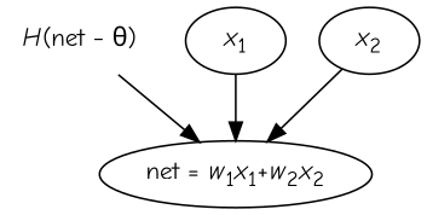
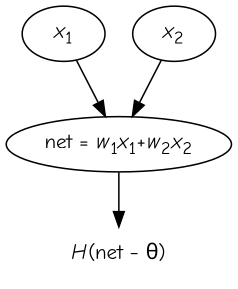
  digraph {
    fontname="Comic Neue"
    node [fontname="Comic Neue"]
    edge [fontname="Comic Neue"]
    n1 [label=<net = <i>w</i><sub>1</sub><i>x</i><sub>1</sub>+<i>w</i><sub>2</sub><i>x</i><sub>2</sub>>]
    n2 [label=<<i>H</i>(net − θ)> shape=plaintext]
    n3 [label=<<i>x</i><SUB>1</SUB>>]
    n4 [label=<<i>x</i><SUB>2</SUB>>]
-   n2 -> n1
+   n1 -> n2
    n3 -> n1
    n4 -> n1
  }
